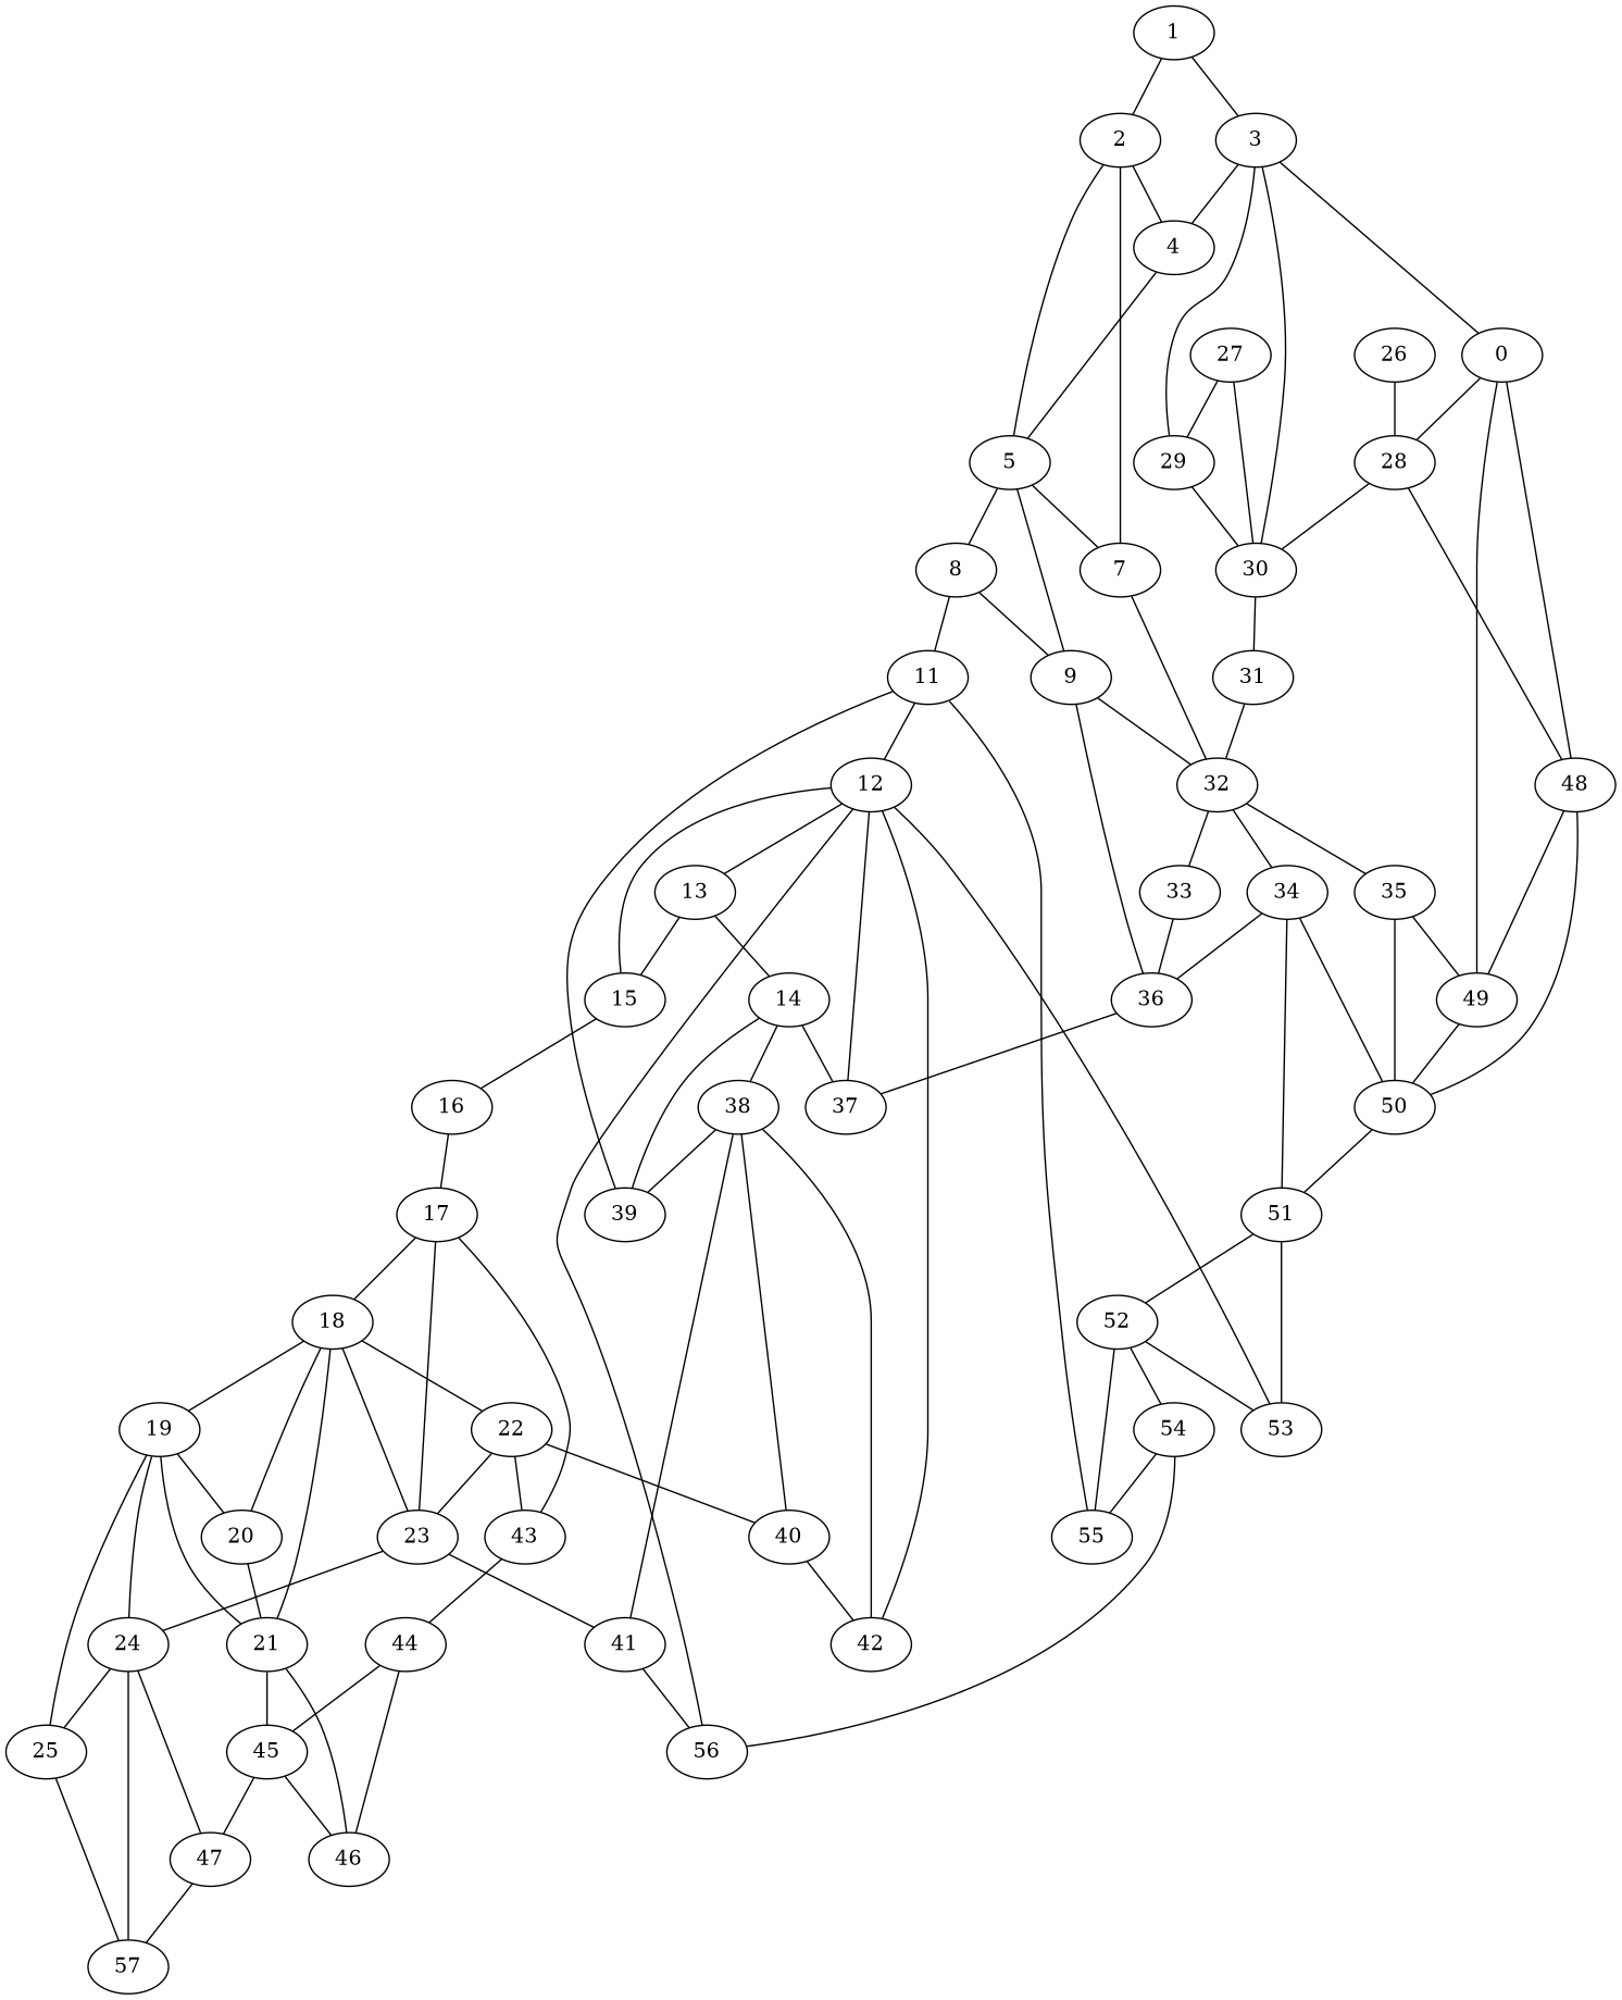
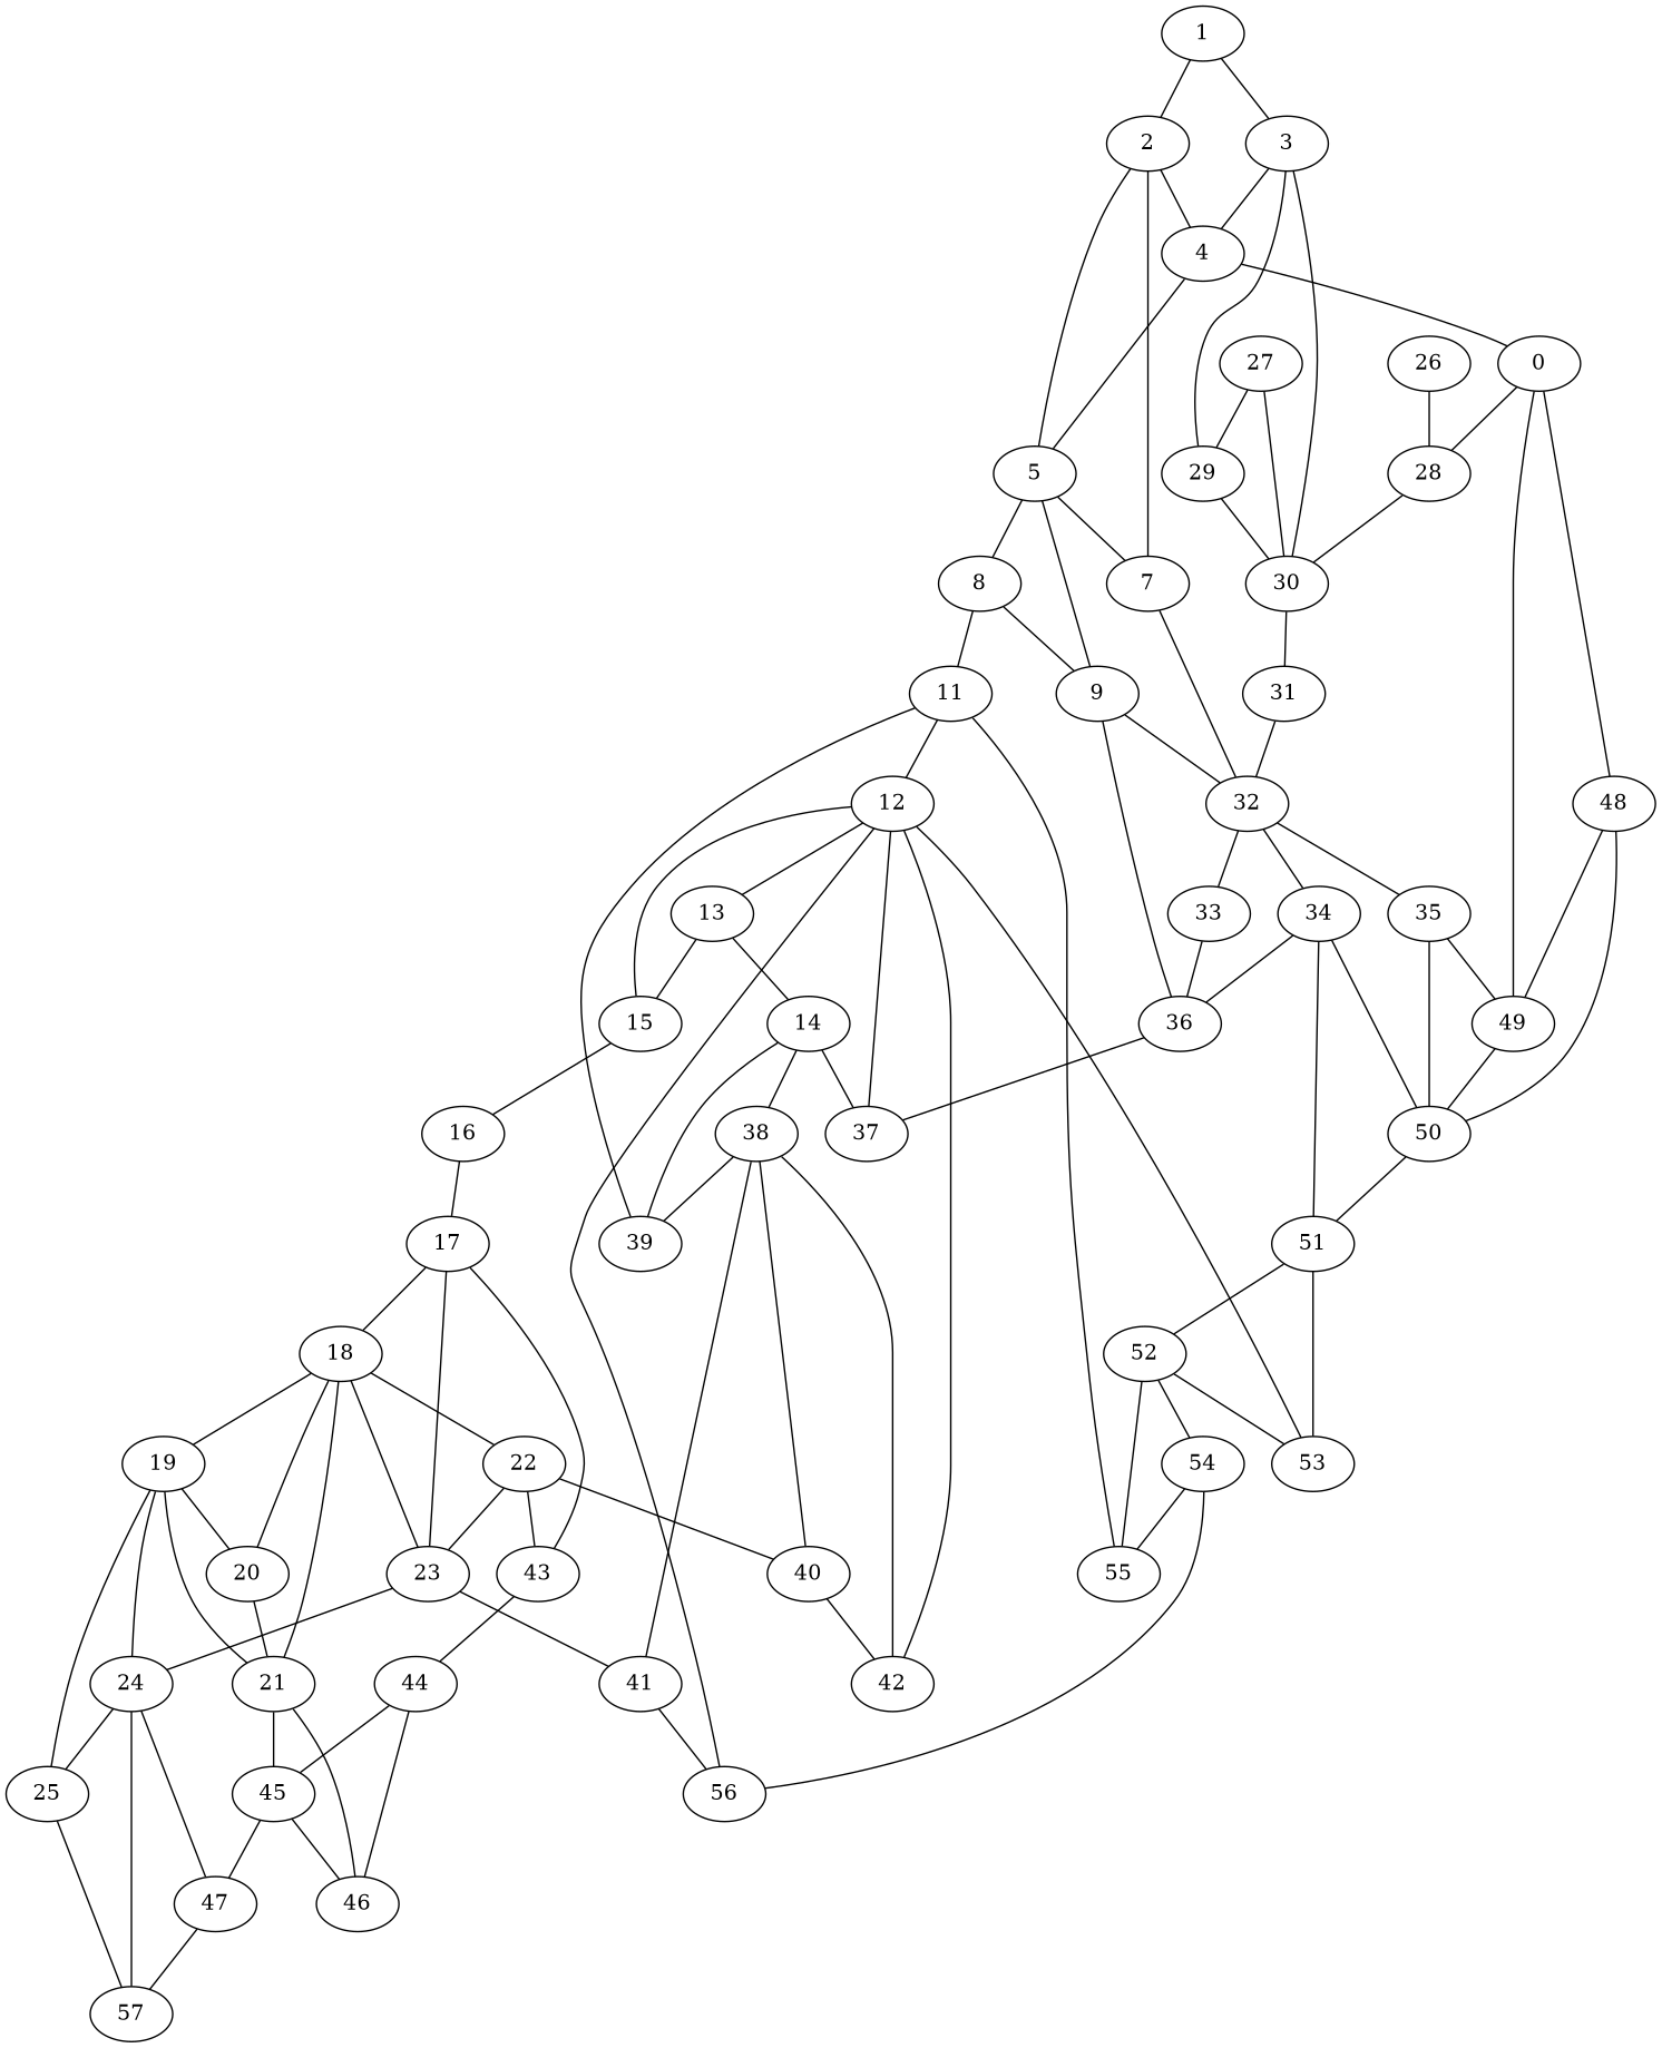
  graph {
    1
    2
    3
    4
    5
    7
    29
    30
    n9 [label=0]
    8
    9
    32
    26
    28
    31
    48
    49
    11
    36
    50
    33
    34
    35
    12
    39
    55
    37
    13
    15
    42
    53
    56
    14
    16
    38
    40
    41
    17
    18
    23
    43
    19
    20
    21
    22
    24
    44
    25
    45
    46
    47
    57
    27
    51
    52
    54
    1 -- 2
    1 -- 3
    2 -- 4
    2 -- 5
    2 -- 7
    3 -- 4
    3 -- 29
    3 -- 30
    4 -- 5
-   3 -- n9
+   4 -- n9
    5 -- 7
    5 -- 8
    5 -- 9
    7 -- 32
    29 -- 30
    30 -- 31
    n9 -- 28
    n9 -- 48
    n9 -- 49
    8 -- 9
    8 -- 11
    9 -- 32
    9 -- 36
    32 -- 33
    32 -- 34
    32 -- 35
    26 -- 28
    28 -- 30
-   28 -- 48
    31 -- 32
    48 -- 49
    48 -- 50
    49 -- 50
    11 -- 12
    11 -- 39
    11 -- 55
    36 -- 37
    50 -- 51
    33 -- 36
    34 -- 36
    34 -- 50
    34 -- 51
    35 -- 49
    35 -- 50
    12 -- 37
    12 -- 13
    12 -- 15
    12 -- 42
    12 -- 53
    12 -- 56
    13 -- 15
    13 -- 14
    15 -- 16
    14 -- 39
    14 -- 37
    14 -- 38
    16 -- 17
    38 -- 39
    38 -- 42
    38 -- 40
    38 -- 41
    40 -- 42
    41 -- 56
    17 -- 18
    17 -- 23
    17 -- 43
    18 -- 23
    18 -- 19
    18 -- 20
    18 -- 21
    18 -- 22
    23 -- 41
    23 -- 24
    43 -- 44
    19 -- 20
    19 -- 21
    19 -- 24
    19 -- 25
    20 -- 21
    21 -- 45
    21 -- 46
    22 -- 40
    22 -- 23
    22 -- 43
    24 -- 25
    24 -- 47
    24 -- 57
    44 -- 45
    44 -- 46
    25 -- 57
    45 -- 46
    45 -- 47
    47 -- 57
    27 -- 29
    27 -- 30
    51 -- 53
    51 -- 52
    52 -- 55
    52 -- 53
    52 -- 54
    54 -- 55
    54 -- 56
  }
